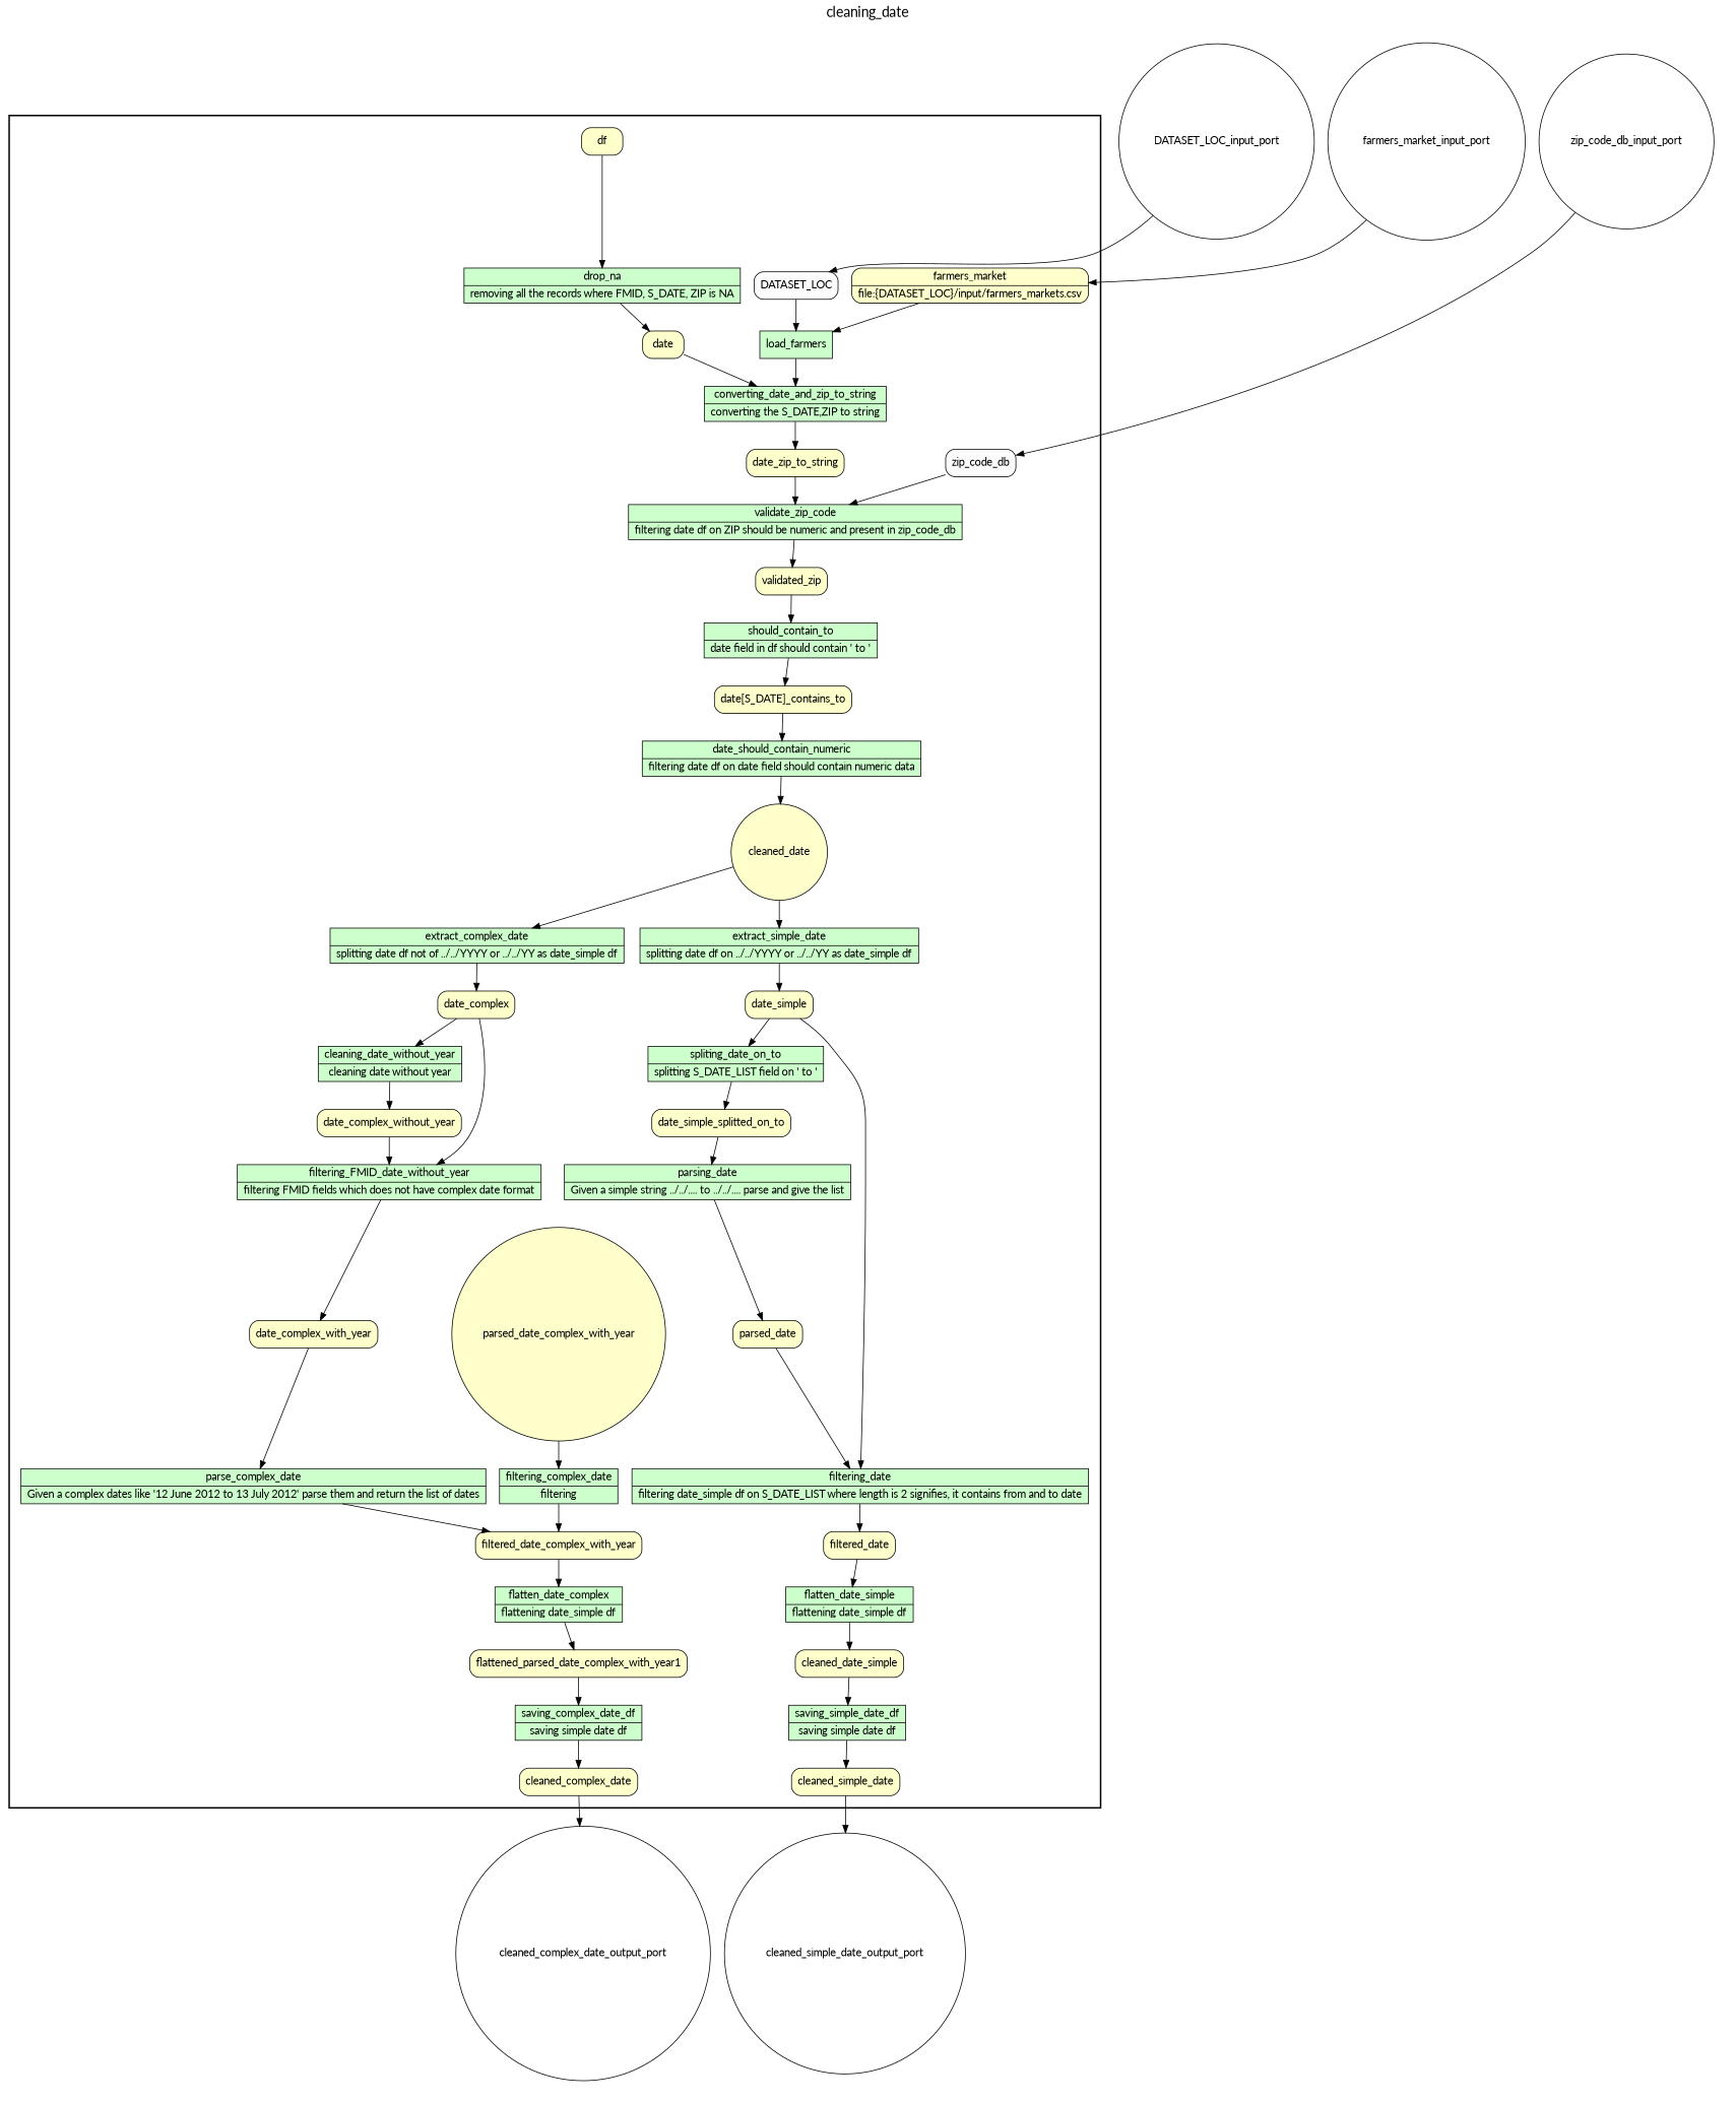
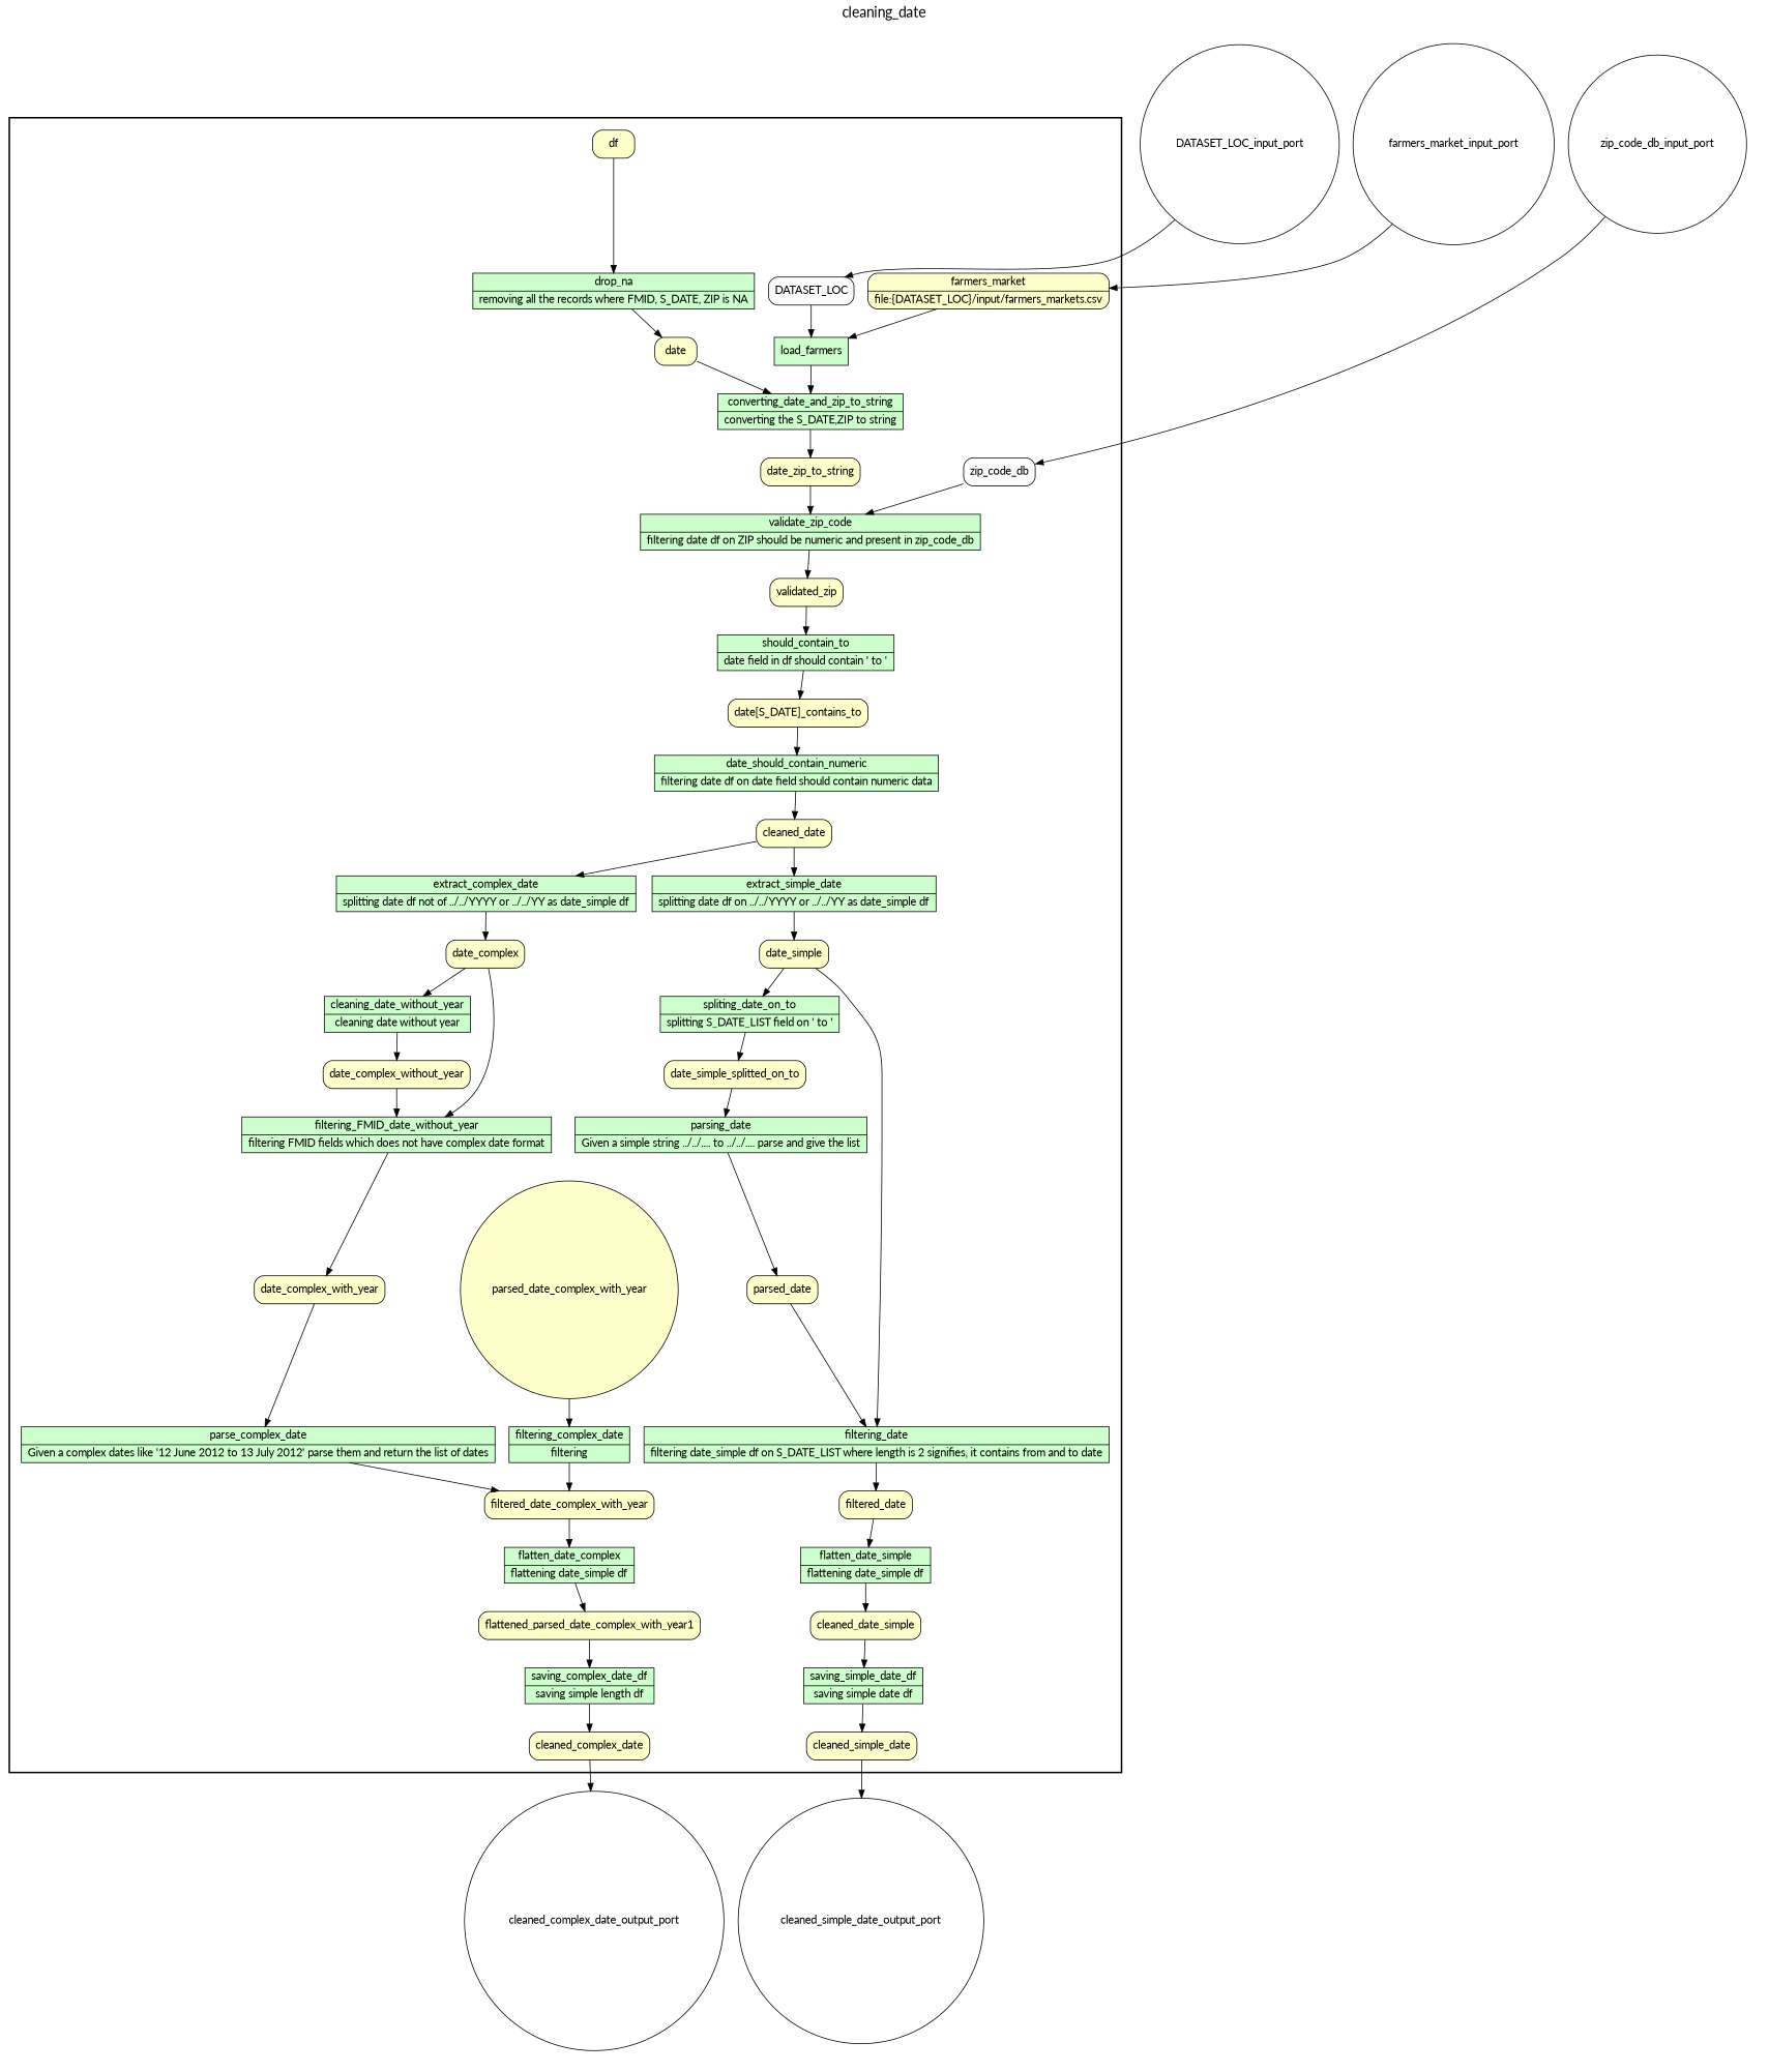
  digraph {
    fontname=Lato
    fontsize=18
    label=cleaning_date
    labelloc=t
    rankdir=TB
    node [fillcolor="#FFFFCC" fontname=Lato peripheries=1 shape=box style="rounded,filled"]
    edge [fontname=Lato]
    load_farmers [fillcolor="#CCFFCC" style=filled]
    df
    n3 [fillcolor="#CCFFCC" label="{<f0> drop_na |<f1> removing all the records where FMID, S_DATE, ZIP is NA}" rankdir=LR shape=record style=filled]
    date
    n5 [fillcolor="#CCFFCC" label="{<f0> converting_date_and_zip_to_string |<f1> converting the S_DATE,ZIP to string}" rankdir=LR shape=record style=filled]
    date_zip_to_string
    n7 [fillcolor="#CCFFCC" label="{<f0> validate_zip_code |<f1> filtering date df on ZIP should be numeric and present in zip_code_db}" rankdir=LR shape=record style=filled]
    validated_zip
    n9 [fillcolor="#CCFFCC" label="{<f0> should_contain_to |<f1> date field in df should contain ' to '}" rankdir=LR shape=record style=filled]
    "date[S_DATE]_contains_to"
    n11 [fillcolor="#CCFFCC" label="{<f0> date_should_contain_numeric |<f1> filtering date df on date field should contain numeric data}" rankdir=LR shape=record style=filled]
-   cleaned_date [shape=circle]
+   cleaned_date
    n13 [fillcolor="#CCFFCC" label="{<f0> extract_simple_date |<f1> splitting date df on ../../YYYY or ../../YY as date_simple df}" rankdir=LR shape=record style=filled]
    date_simple
    n15 [fillcolor="#CCFFCC" label="{<f0> extract_complex_date |<f1> splitting date df not of ../../YYYY or ../../YY as date_simple df}" rankdir=LR shape=record style=filled]
    date_complex
    n17 [fillcolor="#CCFFCC" label="{<f0> spliting_date_on_to |<f1> splitting S_DATE_LIST field on ' to '}" rankdir=LR shape=record style=filled]
    date_simple_splitted_on_to
    n19 [fillcolor="#CCFFCC" label="{<f0> parsing_date |<f1> Given a simple string ../../.... to ../../.... parse and give the list}" rankdir=LR shape=record style=filled]
    parsed_date
    n21 [fillcolor="#CCFFCC" label="{<f0> filtering_date |<f1> filtering date_simple df on S_DATE_LIST where length is 2 signifies, it contains from and to date}" rankdir=LR shape=record style=filled]
    filtered_date
    n23 [fillcolor="#CCFFCC" label="{<f0> flatten_date_simple |<f1> flattening date_simple df}" rankdir=LR shape=record style=filled]
    cleaned_date_simple
    n25 [fillcolor="#CCFFCC" label="{<f0> saving_simple_date_df |<f1> saving simple date df}" rankdir=LR shape=record style=filled]
    cleaned_simple_date
    n27 [fillcolor="#CCFFCC" label="{<f0> cleaning_date_without_year |<f1> cleaning date without year}" rankdir=LR shape=record style=filled]
    date_complex_without_year
    n29 [fillcolor="#CCFFCC" label="{<f0> filtering_FMID_date_without_year |<f1> filtering FMID fields which does not have complex date format}" rankdir=LR shape=record style=filled]
    date_complex_with_year
    n31 [fillcolor="#CCFFCC" label="{<f0> parse_complex_date |<f1> Given a complex dates like '12 June 2012 to 13 July 2012' parse them and return the list of dates}" rankdir=LR shape=record style=filled]
    parsed_date_complex_with_year [shape=circle]
    n33 [fillcolor="#CCFFCC" label="{<f0> filtering_complex_date |<f1> filtering}" rankdir=LR shape=record style=filled]
    filtered_date_complex_with_year
    n35 [fillcolor="#CCFFCC" label="{<f0> flatten_date_complex |<f1> flattening date_simple df}" rankdir=LR shape=record style=filled]
    flattened_parsed_date_complex_with_year1
-   n37 [fillcolor="#CCFFCC" label="{<f0> saving_complex_date_df |<f1> saving simple date df}" rankdir=LR shape=record style=filled]
+   n37 [fillcolor="#CCFFCC" label="{<f0> saving_complex_date_df |<f1> saving simple length df}" rankdir=LR shape=record style=filled]
    cleaned_complex_date
    n39 [label="{<f0> farmers_market |<f1> file\:\{DATASET_LOC\}/input/farmers_markets.csv}" rankdir=LR shape=record]
    DATASET_LOC [fillcolor="#FCFCFC"]
    zip_code_db [fillcolor="#FCFCFC"]
    DATASET_LOC_input_port [fillcolor="#FFFFFF" shape=circle width=0.2]
    zip_code_db_input_port [fillcolor="#FFFFFF" shape=circle width=0.2]
    farmers_market_input_port [fillcolor="#FFFFFF" shape=circle width=0.2]
    cleaned_simple_date_output_port [fillcolor="#FFFFFF" shape=circle width=0.2]
    cleaned_complex_date_output_port [fillcolor="#FFFFFF" shape=circle width=0.2]
    subgraph cluster_1 {
      color=black
      label=""
      penwidth=2
      subgraph cluster_2 {
        color=black
        label=""
        penwidth=0
        load_farmers
        df
        n3
        date
        n5
        date_zip_to_string
        n7
        validated_zip
        n9
        "date[S_DATE]_contains_to"
        n11
        cleaned_date
        n13
        date_simple
        n15
        date_complex
        n17
        date_simple_splitted_on_to
        n19
        parsed_date
        n21
        filtered_date
        n23
        cleaned_date_simple
        n25
        cleaned_simple_date
        n27
        date_complex_without_year
        n29
        date_complex_with_year
        n31
        parsed_date_complex_with_year
        n33
        filtered_date_complex_with_year
        n35
        flattened_parsed_date_complex_with_year1
        n37
        cleaned_complex_date
        n39
        DATASET_LOC
        zip_code_db
      }
    }
    subgraph cluster_3 {
      label=""
      penwidth=0
      subgraph cluster_4 {
        label=""
        penwidth=0
        cleaned_simple_date_output_port
        cleaned_complex_date_output_port
      }
    }
    subgraph cluster_5 {
      label=""
      penwidth=0
      subgraph cluster_6 {
        label=""
        penwidth=0
        DATASET_LOC_input_port
        zip_code_db_input_port
        farmers_market_input_port
      }
    }
    load_farmers -> n5
    df -> n3
    n3 -> date
    date -> n5
    n5 -> date_zip_to_string
    date_zip_to_string -> n7
    n7 -> validated_zip
    validated_zip -> n9
    n9 -> "date[S_DATE]_contains_to"
    "date[S_DATE]_contains_to" -> n11
    n11 -> cleaned_date
    cleaned_date -> n13
    cleaned_date -> n15
    n13 -> date_simple
    date_simple -> n17
    date_simple -> n21
    n15 -> date_complex
    date_complex -> n27
    date_complex -> n29
    n17 -> date_simple_splitted_on_to
    date_simple_splitted_on_to -> n19
    n19 -> parsed_date
    parsed_date -> n21
    n21 -> filtered_date
    filtered_date -> n23
    n23 -> cleaned_date_simple
    cleaned_date_simple -> n25
    n25 -> cleaned_simple_date
    cleaned_simple_date -> cleaned_simple_date_output_port
    n27 -> date_complex_without_year
    date_complex_without_year -> n29
    n29 -> date_complex_with_year
    date_complex_with_year -> n31
    n31 -> filtered_date_complex_with_year
    parsed_date_complex_with_year -> n33
    n33 -> filtered_date_complex_with_year
    filtered_date_complex_with_year -> n35
    n35 -> flattened_parsed_date_complex_with_year1
    flattened_parsed_date_complex_with_year1 -> n37
    n37 -> cleaned_complex_date
    cleaned_complex_date -> cleaned_complex_date_output_port
    n39 -> load_farmers
    DATASET_LOC -> load_farmers
    zip_code_db -> n7
    DATASET_LOC_input_port -> DATASET_LOC
    zip_code_db_input_port -> zip_code_db
    farmers_market_input_port -> n39
  }
